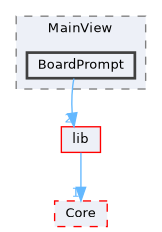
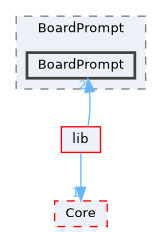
  digraph {
    compound=true
    node [color=red fillcolor="#edf0f7" fontname=Helvetica fontsize=10 shape=box]
    edge [color=steelblue1 fontcolor=steelblue1 fontname=Helvetica fontsize=10 labeldistance=1.5 labelfontname=Helvetica labelfontsize=10]
    n1 [color=grey25 height=0.2 label=BoardPrompt style="filled,bold" width=0.4]
    n2 [height=0.2 label=lib style=filled width=0.4]
    n3 [height=0.2 label=Core style="filled,dashed" width=0.4]
    subgraph cluster_1 {
      bgcolor="#edf0f7"
      fontname=Helvetica
      fontsize=10
-     label=MainView
+     label=BoardPrompt
      pencolor=grey50
      style="filled,dashed"
      n1
    }
-   n1 -> n2 [headlabel=2]
+   n2 -> n1 [headlabel=2]
    n2 -> n3 [headlabel=1]
  }
